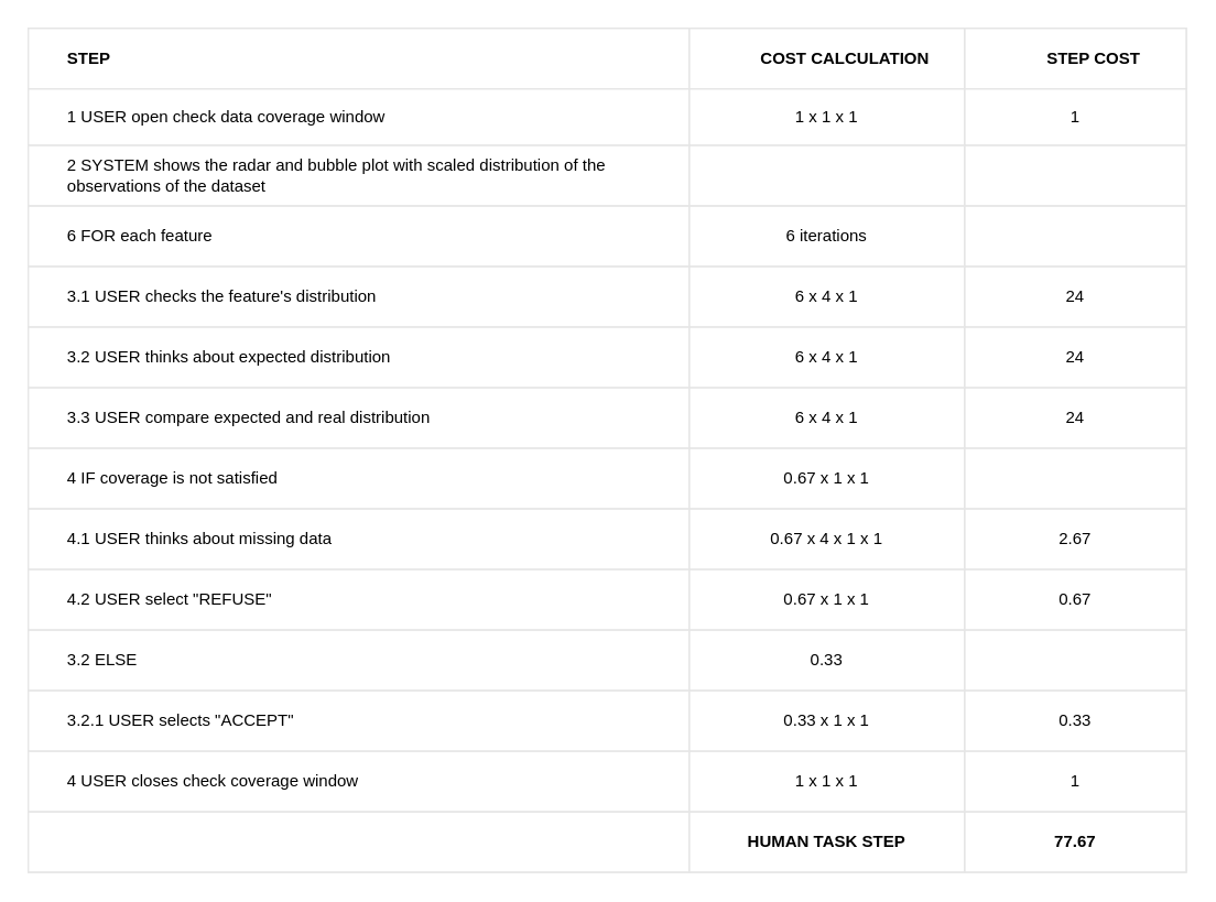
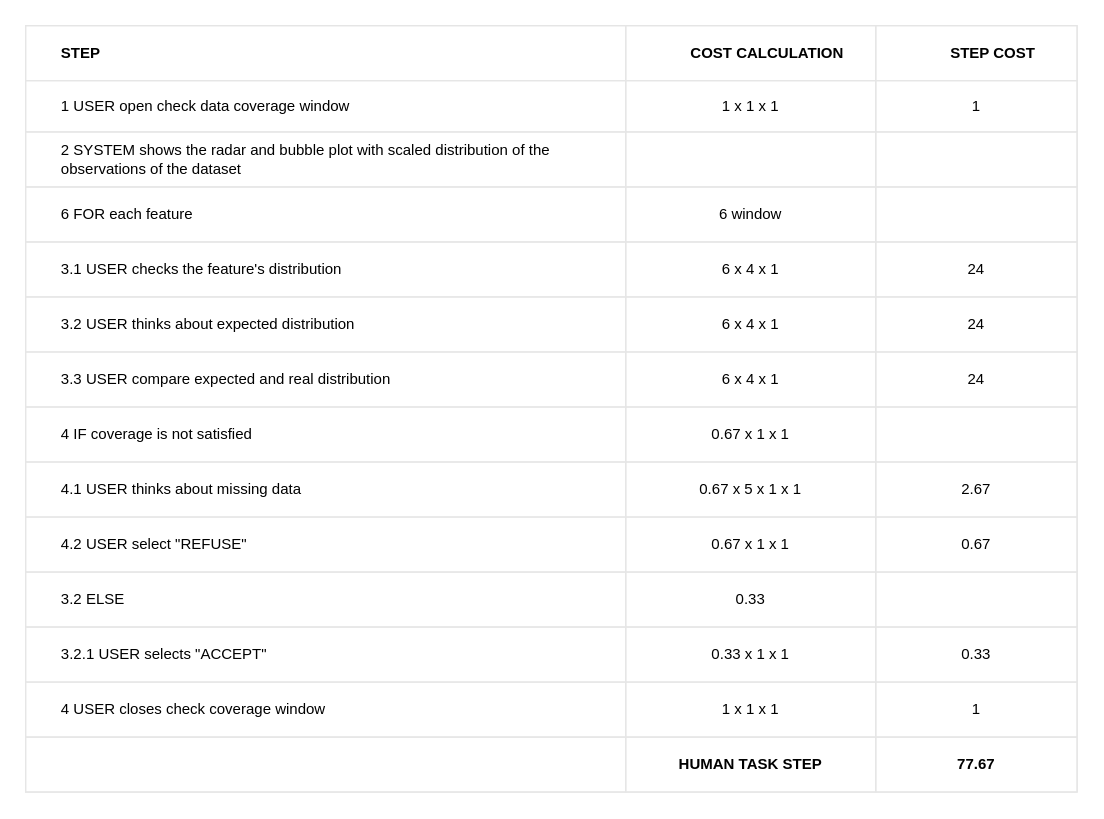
  <mxCell id="0" />
  <mxCell id="1" parent="0" />
  <mxCell id="2" value="" style="childLayout=tableLayout;recursiveResize=0;shadow=0;strokeColor=#E6E6E6;align=center;" parent="1" vertex="1"><mxGeometry x="20" y="20" width="841" height="613" as="geometry" /></mxCell>
  <mxCell id="3" value="" style="shape=tableRow;horizontal=0;startSize=0;swimlaneHead=0;swimlaneBody=0;top=0;left=0;bottom=0;right=0;dropTarget=0;collapsible=0;recursiveResize=0;expand=0;fontStyle=0;fillColor=none;strokeColor=inherit;align=center;" parent="2" vertex="1"><mxGeometry width="841" height="44" as="geometry" /></mxCell>
  <mxCell id="4" value="&lt;span style=&quot;white-space: pre;&quot;&gt;&#09;&lt;/span&gt;STEP" style="connectable=0;recursiveResize=0;strokeColor=inherit;fillColor=none;align=left;whiteSpace=wrap;html=1;fontStyle=1;labelPosition=center;verticalLabelPosition=middle;verticalAlign=middle;" parent="3" vertex="1"><mxGeometry width="480" height="44" as="geometry"><mxRectangle width="480" height="44" as="alternateBounds" /></mxGeometry></mxCell>
  <mxCell id="5" value="&lt;span style=&quot;white-space: pre;&quot;&gt;&#09;&lt;/span&gt;COST CALCULATION" style="connectable=0;recursiveResize=0;strokeColor=inherit;fillColor=none;align=center;whiteSpace=wrap;html=1;fontStyle=1" parent="3" vertex="1"><mxGeometry x="480" width="200" height="44" as="geometry"><mxRectangle width="200" height="44" as="alternateBounds" /></mxGeometry></mxCell>
  <mxCell id="6" value="&lt;span style=&quot;white-space: pre;&quot;&gt;&#09;&lt;/span&gt;STEP COST" style="connectable=0;recursiveResize=0;strokeColor=inherit;fillColor=none;align=center;whiteSpace=wrap;html=1;fontStyle=1" parent="3" vertex="1"><mxGeometry x="680" width="161" height="44" as="geometry"><mxRectangle width="161" height="44" as="alternateBounds" /></mxGeometry></mxCell>
  <mxCell id="7" style="shape=tableRow;horizontal=0;startSize=0;swimlaneHead=0;swimlaneBody=0;top=0;left=0;bottom=0;right=0;dropTarget=0;collapsible=0;recursiveResize=0;expand=0;fontStyle=0;fillColor=none;strokeColor=inherit;align=center;" parent="2" vertex="1"><mxGeometry y="44" width="841" height="41" as="geometry" /></mxCell>
  <mxCell id="8" value="&lt;span style=&quot;white-space: pre;&quot;&gt;&#09;&lt;/span&gt;1 USER open check data coverage window&amp;nbsp;" style="connectable=0;recursiveResize=0;strokeColor=inherit;fillColor=none;align=left;whiteSpace=wrap;html=1;labelPosition=center;verticalLabelPosition=middle;verticalAlign=middle;" parent="7" vertex="1"><mxGeometry width="480" height="41" as="geometry"><mxRectangle width="480" height="41" as="alternateBounds" /></mxGeometry></mxCell>
  <mxCell id="9" value="1 x 1 x 1" style="connectable=0;recursiveResize=0;strokeColor=inherit;fillColor=none;align=center;whiteSpace=wrap;html=1;" parent="7" vertex="1"><mxGeometry x="480" width="200" height="41" as="geometry"><mxRectangle width="200" height="41" as="alternateBounds" /></mxGeometry></mxCell>
  <mxCell id="10" value="1" style="connectable=0;recursiveResize=0;strokeColor=inherit;fillColor=none;align=center;whiteSpace=wrap;html=1;" parent="7" vertex="1"><mxGeometry x="680" width="161" height="41" as="geometry"><mxRectangle width="161" height="41" as="alternateBounds" /></mxGeometry></mxCell>
  <mxCell id="11" style="shape=tableRow;horizontal=0;startSize=0;swimlaneHead=0;swimlaneBody=0;top=0;left=0;bottom=0;right=0;dropTarget=0;collapsible=0;recursiveResize=0;expand=0;fontStyle=0;fillColor=none;strokeColor=inherit;align=center;" parent="2" vertex="1"><mxGeometry y="85" width="841" height="44" as="geometry" /></mxCell>
  <mxCell id="12" value="&lt;span style=&quot;white-space: pre;&quot;&gt;&#09;&lt;/span&gt;2&amp;nbsp;SYSTEM shows the radar and bubble plot with scaled distribution of the &lt;span style=&quot;white-space: pre;&quot;&gt;&#09;&lt;/span&gt;observations of the dataset&amp;nbsp;" style="connectable=0;recursiveResize=0;strokeColor=inherit;fillColor=none;align=left;whiteSpace=wrap;html=1;labelPosition=center;verticalLabelPosition=middle;verticalAlign=middle;" parent="11" vertex="1"><mxGeometry width="480" height="44" as="geometry"><mxRectangle width="480" height="44" as="alternateBounds" /></mxGeometry></mxCell>
  <mxCell id="13" value="" style="connectable=0;recursiveResize=0;strokeColor=inherit;fillColor=none;align=center;whiteSpace=wrap;html=1;" parent="11" vertex="1"><mxGeometry x="480" width="200" height="44" as="geometry"><mxRectangle width="200" height="44" as="alternateBounds" /></mxGeometry></mxCell>
  <mxCell id="14" value="" style="connectable=0;recursiveResize=0;strokeColor=inherit;fillColor=none;align=center;whiteSpace=wrap;html=1;" parent="11" vertex="1"><mxGeometry x="680" width="161" height="44" as="geometry"><mxRectangle width="161" height="44" as="alternateBounds" /></mxGeometry></mxCell>
  <mxCell id="15" style="shape=tableRow;horizontal=0;startSize=0;swimlaneHead=0;swimlaneBody=0;top=0;left=0;bottom=0;right=0;dropTarget=0;collapsible=0;recursiveResize=0;expand=0;fontStyle=0;fillColor=none;strokeColor=inherit;align=center;" vertex="1" parent="2"><mxGeometry y="129" width="841" height="44" as="geometry" /></mxCell>
  <mxCell id="16" value="&lt;span style=&quot;white-space: pre;&quot;&gt;&#09;&lt;/span&gt;6 FOR each feature" style="connectable=0;recursiveResize=0;strokeColor=inherit;fillColor=none;align=left;whiteSpace=wrap;html=1;labelPosition=center;verticalLabelPosition=middle;verticalAlign=middle;" vertex="1" parent="15"><mxGeometry width="480" height="44" as="geometry"><mxRectangle width="480" height="44" as="alternateBounds" /></mxGeometry></mxCell>
- <mxCell id="17" value="6 iterations" style="connectable=0;recursiveResize=0;strokeColor=inherit;fillColor=none;align=center;whiteSpace=wrap;html=1;" vertex="1" parent="15"><mxGeometry x="480" width="200" height="44" as="geometry"><mxRectangle width="200" height="44" as="alternateBounds" /></mxGeometry></mxCell>
+ <mxCell id="17" value="6 window" style="connectable=0;recursiveResize=0;strokeColor=inherit;fillColor=none;align=center;whiteSpace=wrap;html=1;" vertex="1" parent="15"><mxGeometry x="480" width="200" height="44" as="geometry"><mxRectangle width="200" height="44" as="alternateBounds" /></mxGeometry></mxCell>
  <mxCell id="18" style="connectable=0;recursiveResize=0;strokeColor=inherit;fillColor=none;align=center;whiteSpace=wrap;html=1;" vertex="1" parent="15"><mxGeometry x="680" width="161" height="44" as="geometry"><mxRectangle width="161" height="44" as="alternateBounds" /></mxGeometry></mxCell>
  <mxCell id="19" style="shape=tableRow;horizontal=0;startSize=0;swimlaneHead=0;swimlaneBody=0;top=0;left=0;bottom=0;right=0;dropTarget=0;collapsible=0;recursiveResize=0;expand=0;fontStyle=0;fillColor=none;strokeColor=inherit;align=center;" vertex="1" parent="2"><mxGeometry y="173" width="841" height="44" as="geometry" /></mxCell>
  <mxCell id="20" value="&lt;span style=&quot;white-space: pre;&quot;&gt;&#09;&lt;/span&gt;3.1 USER checks the feature's distribution" style="connectable=0;recursiveResize=0;strokeColor=inherit;fillColor=none;align=left;whiteSpace=wrap;html=1;labelPosition=center;verticalLabelPosition=middle;verticalAlign=middle;" vertex="1" parent="19"><mxGeometry width="480" height="44" as="geometry"><mxRectangle width="480" height="44" as="alternateBounds" /></mxGeometry></mxCell>
  <mxCell id="21" value="6 x 4 x 1" style="connectable=0;recursiveResize=0;strokeColor=inherit;fillColor=none;align=center;whiteSpace=wrap;html=1;" vertex="1" parent="19"><mxGeometry x="480" width="200" height="44" as="geometry"><mxRectangle width="200" height="44" as="alternateBounds" /></mxGeometry></mxCell>
  <mxCell id="22" value="24" style="connectable=0;recursiveResize=0;strokeColor=inherit;fillColor=none;align=center;whiteSpace=wrap;html=1;" vertex="1" parent="19"><mxGeometry x="680" width="161" height="44" as="geometry"><mxRectangle width="161" height="44" as="alternateBounds" /></mxGeometry></mxCell>
  <mxCell id="23" style="shape=tableRow;horizontal=0;startSize=0;swimlaneHead=0;swimlaneBody=0;top=0;left=0;bottom=0;right=0;dropTarget=0;collapsible=0;recursiveResize=0;expand=0;fontStyle=0;fillColor=none;strokeColor=inherit;align=center;" vertex="1" parent="2"><mxGeometry y="217" width="841" height="44" as="geometry" /></mxCell>
  <mxCell id="24" value="&lt;span style=&quot;white-space: pre;&quot;&gt;&#09;&lt;/span&gt;3.2 USER thinks about expected distribution" style="connectable=0;recursiveResize=0;strokeColor=inherit;fillColor=none;align=left;whiteSpace=wrap;html=1;labelPosition=center;verticalLabelPosition=middle;verticalAlign=middle;" vertex="1" parent="23"><mxGeometry width="480" height="44" as="geometry"><mxRectangle width="480" height="44" as="alternateBounds" /></mxGeometry></mxCell>
  <mxCell id="25" value="6 x 4 x 1" style="connectable=0;recursiveResize=0;strokeColor=inherit;fillColor=none;align=center;whiteSpace=wrap;html=1;" vertex="1" parent="23"><mxGeometry x="480" width="200" height="44" as="geometry"><mxRectangle width="200" height="44" as="alternateBounds" /></mxGeometry></mxCell>
  <mxCell id="26" value="24" style="connectable=0;recursiveResize=0;strokeColor=inherit;fillColor=none;align=center;whiteSpace=wrap;html=1;" vertex="1" parent="23"><mxGeometry x="680" width="161" height="44" as="geometry"><mxRectangle width="161" height="44" as="alternateBounds" /></mxGeometry></mxCell>
  <mxCell id="27" style="shape=tableRow;horizontal=0;startSize=0;swimlaneHead=0;swimlaneBody=0;top=0;left=0;bottom=0;right=0;dropTarget=0;collapsible=0;recursiveResize=0;expand=0;fontStyle=0;fillColor=none;strokeColor=inherit;align=center;" parent="2" vertex="1"><mxGeometry y="261" width="841" height="44" as="geometry" /></mxCell>
  <mxCell id="28" value="&lt;span style=&quot;white-space: pre;&quot;&gt;&#09;&lt;/span&gt;3.3 USER compare expected and real distribution" style="connectable=0;recursiveResize=0;strokeColor=inherit;fillColor=none;align=left;whiteSpace=wrap;html=1;labelPosition=center;verticalLabelPosition=middle;verticalAlign=middle;" parent="27" vertex="1"><mxGeometry width="480" height="44" as="geometry"><mxRectangle width="480" height="44" as="alternateBounds" /></mxGeometry></mxCell>
  <mxCell id="29" value="6 x 4 x 1" style="connectable=0;recursiveResize=0;strokeColor=inherit;fillColor=none;align=center;whiteSpace=wrap;html=1;" parent="27" vertex="1"><mxGeometry x="480" width="200" height="44" as="geometry"><mxRectangle width="200" height="44" as="alternateBounds" /></mxGeometry></mxCell>
  <mxCell id="30" value="24" style="connectable=0;recursiveResize=0;strokeColor=inherit;fillColor=none;align=center;whiteSpace=wrap;html=1;" parent="27" vertex="1"><mxGeometry x="680" width="161" height="44" as="geometry"><mxRectangle width="161" height="44" as="alternateBounds" /></mxGeometry></mxCell>
  <mxCell id="31" style="shape=tableRow;horizontal=0;startSize=0;swimlaneHead=0;swimlaneBody=0;top=0;left=0;bottom=0;right=0;dropTarget=0;collapsible=0;recursiveResize=0;expand=0;fontStyle=0;fillColor=none;strokeColor=inherit;align=center;" parent="2" vertex="1"><mxGeometry y="305" width="841" height="44" as="geometry" /></mxCell>
  <mxCell id="32" value="&lt;span style=&quot;white-space: pre;&quot;&gt;&#09;&lt;/span&gt;4 IF coverage is not satisfied" style="connectable=0;recursiveResize=0;strokeColor=inherit;fillColor=none;align=left;whiteSpace=wrap;html=1;labelPosition=center;verticalLabelPosition=middle;verticalAlign=middle;" parent="31" vertex="1"><mxGeometry width="480" height="44" as="geometry"><mxRectangle width="480" height="44" as="alternateBounds" /></mxGeometry></mxCell>
  <mxCell id="33" value="&lt;span style=&quot;&quot;&gt;&lt;span style=&quot;white-space: pre;&quot;&gt;0.67&lt;/span&gt;&lt;/span&gt;&amp;nbsp;x 1 x 1" style="connectable=0;recursiveResize=0;strokeColor=inherit;fillColor=none;align=center;whiteSpace=wrap;html=1;" parent="31" vertex="1"><mxGeometry x="480" width="200" height="44" as="geometry"><mxRectangle width="200" height="44" as="alternateBounds" /></mxGeometry></mxCell>
  <mxCell id="34" value="" style="connectable=0;recursiveResize=0;strokeColor=inherit;fillColor=none;align=center;whiteSpace=wrap;html=1;" parent="31" vertex="1"><mxGeometry x="680" width="161" height="44" as="geometry"><mxRectangle width="161" height="44" as="alternateBounds" /></mxGeometry></mxCell>
  <mxCell id="35" style="shape=tableRow;horizontal=0;startSize=0;swimlaneHead=0;swimlaneBody=0;top=0;left=0;bottom=0;right=0;dropTarget=0;collapsible=0;recursiveResize=0;expand=0;fontStyle=0;fillColor=none;strokeColor=inherit;align=center;" vertex="1" parent="2"><mxGeometry y="349" width="841" height="44" as="geometry" /></mxCell>
  <mxCell id="36" value="&lt;span style=&quot;white-space: pre;&quot;&gt;&#09;&lt;/span&gt;4.1 USER thinks about missing data&amp;nbsp;" style="connectable=0;recursiveResize=0;strokeColor=inherit;fillColor=none;align=left;whiteSpace=wrap;html=1;labelPosition=center;verticalLabelPosition=middle;verticalAlign=middle;" vertex="1" parent="35"><mxGeometry width="480" height="44" as="geometry"><mxRectangle width="480" height="44" as="alternateBounds" /></mxGeometry></mxCell>
- <mxCell id="37" value="0.67 x 4 x 1 x 1" style="connectable=0;recursiveResize=0;strokeColor=inherit;fillColor=none;align=center;whiteSpace=wrap;html=1;" vertex="1" parent="35"><mxGeometry x="480" width="200" height="44" as="geometry"><mxRectangle width="200" height="44" as="alternateBounds" /></mxGeometry></mxCell>
+ <mxCell id="37" value="0.67 x 5 x 1 x 1" style="connectable=0;recursiveResize=0;strokeColor=inherit;fillColor=none;align=center;whiteSpace=wrap;html=1;" vertex="1" parent="35"><mxGeometry x="480" width="200" height="44" as="geometry"><mxRectangle width="200" height="44" as="alternateBounds" /></mxGeometry></mxCell>
  <mxCell id="38" value="2.67" style="connectable=0;recursiveResize=0;strokeColor=inherit;fillColor=none;align=center;whiteSpace=wrap;html=1;" vertex="1" parent="35"><mxGeometry x="680" width="161" height="44" as="geometry"><mxRectangle width="161" height="44" as="alternateBounds" /></mxGeometry></mxCell>
  <mxCell id="39" style="shape=tableRow;horizontal=0;startSize=0;swimlaneHead=0;swimlaneBody=0;top=0;left=0;bottom=0;right=0;dropTarget=0;collapsible=0;recursiveResize=0;expand=0;fontStyle=0;fillColor=none;strokeColor=inherit;align=center;" vertex="1" parent="2"><mxGeometry y="393" width="841" height="44" as="geometry" /></mxCell>
  <mxCell id="40" value="&lt;span style=&quot;white-space: pre;&quot;&gt;&#09;&lt;/span&gt;4.2 USER select &quot;REFUSE&quot;" style="connectable=0;recursiveResize=0;strokeColor=inherit;fillColor=none;align=left;whiteSpace=wrap;html=1;labelPosition=center;verticalLabelPosition=middle;verticalAlign=middle;" vertex="1" parent="39"><mxGeometry width="480" height="44" as="geometry"><mxRectangle width="480" height="44" as="alternateBounds" /></mxGeometry></mxCell>
  <mxCell id="41" value="0.67 x 1 x 1" style="connectable=0;recursiveResize=0;strokeColor=inherit;fillColor=none;align=center;whiteSpace=wrap;html=1;" vertex="1" parent="39"><mxGeometry x="480" width="200" height="44" as="geometry"><mxRectangle width="200" height="44" as="alternateBounds" /></mxGeometry></mxCell>
  <mxCell id="42" value="0.67" style="connectable=0;recursiveResize=0;strokeColor=inherit;fillColor=none;align=center;whiteSpace=wrap;html=1;" vertex="1" parent="39"><mxGeometry x="680" width="161" height="44" as="geometry"><mxRectangle width="161" height="44" as="alternateBounds" /></mxGeometry></mxCell>
  <mxCell id="43" style="shape=tableRow;horizontal=0;startSize=0;swimlaneHead=0;swimlaneBody=0;top=0;left=0;bottom=0;right=0;dropTarget=0;collapsible=0;recursiveResize=0;expand=0;fontStyle=0;fillColor=none;strokeColor=inherit;align=center;" vertex="1" parent="2"><mxGeometry y="437" width="841" height="44" as="geometry" /></mxCell>
  <mxCell id="44" value="&lt;span style=&quot;white-space: pre;&quot;&gt;&#09;&lt;/span&gt;3.2 ELSE" style="connectable=0;recursiveResize=0;strokeColor=inherit;fillColor=none;align=left;whiteSpace=wrap;html=1;labelPosition=center;verticalLabelPosition=middle;verticalAlign=middle;" vertex="1" parent="43"><mxGeometry width="480" height="44" as="geometry"><mxRectangle width="480" height="44" as="alternateBounds" /></mxGeometry></mxCell>
  <mxCell id="45" value="0.33" style="connectable=0;recursiveResize=0;strokeColor=inherit;fillColor=none;align=center;whiteSpace=wrap;html=1;" vertex="1" parent="43"><mxGeometry x="480" width="200" height="44" as="geometry"><mxRectangle width="200" height="44" as="alternateBounds" /></mxGeometry></mxCell>
  <mxCell id="46" style="connectable=0;recursiveResize=0;strokeColor=inherit;fillColor=none;align=center;whiteSpace=wrap;html=1;" vertex="1" parent="43"><mxGeometry x="680" width="161" height="44" as="geometry"><mxRectangle width="161" height="44" as="alternateBounds" /></mxGeometry></mxCell>
  <mxCell id="47" style="shape=tableRow;horizontal=0;startSize=0;swimlaneHead=0;swimlaneBody=0;top=0;left=0;bottom=0;right=0;dropTarget=0;collapsible=0;recursiveResize=0;expand=0;fontStyle=0;fillColor=none;strokeColor=inherit;align=center;" vertex="1" parent="2"><mxGeometry y="481" width="841" height="44" as="geometry" /></mxCell>
  <mxCell id="48" value="&lt;span style=&quot;white-space: pre;&quot;&gt;&#09;&lt;/span&gt;3.2.1 USER selects &quot;ACCEPT&quot;" style="connectable=0;recursiveResize=0;strokeColor=inherit;fillColor=none;align=left;whiteSpace=wrap;html=1;labelPosition=center;verticalLabelPosition=middle;verticalAlign=middle;" vertex="1" parent="47"><mxGeometry width="480" height="44" as="geometry"><mxRectangle width="480" height="44" as="alternateBounds" /></mxGeometry></mxCell>
  <mxCell id="49" value="0.33 x 1 x 1" style="connectable=0;recursiveResize=0;strokeColor=inherit;fillColor=none;align=center;whiteSpace=wrap;html=1;" vertex="1" parent="47"><mxGeometry x="480" width="200" height="44" as="geometry"><mxRectangle width="200" height="44" as="alternateBounds" /></mxGeometry></mxCell>
  <mxCell id="50" value="0.33" style="connectable=0;recursiveResize=0;strokeColor=inherit;fillColor=none;align=center;whiteSpace=wrap;html=1;" vertex="1" parent="47"><mxGeometry x="680" width="161" height="44" as="geometry"><mxRectangle width="161" height="44" as="alternateBounds" /></mxGeometry></mxCell>
  <mxCell id="51" style="shape=tableRow;horizontal=0;startSize=0;swimlaneHead=0;swimlaneBody=0;top=0;left=0;bottom=0;right=0;dropTarget=0;collapsible=0;recursiveResize=0;expand=0;fontStyle=0;fillColor=none;strokeColor=inherit;align=center;" parent="2" vertex="1"><mxGeometry y="525" width="841" height="44" as="geometry" /></mxCell>
  <mxCell id="52" value="&lt;span style=&quot;white-space: pre;&quot;&gt;&#09;&lt;/span&gt;4&amp;nbsp;USER closes check coverage window&amp;nbsp;" style="connectable=0;recursiveResize=0;strokeColor=inherit;fillColor=none;align=left;whiteSpace=wrap;html=1;labelPosition=center;verticalLabelPosition=middle;verticalAlign=middle;" parent="51" vertex="1"><mxGeometry width="480" height="44" as="geometry"><mxRectangle width="480" height="44" as="alternateBounds" /></mxGeometry></mxCell>
  <mxCell id="53" value="1 x 1 x 1" style="connectable=0;recursiveResize=0;strokeColor=inherit;fillColor=none;align=center;whiteSpace=wrap;html=1;" parent="51" vertex="1"><mxGeometry x="480" width="200" height="44" as="geometry"><mxRectangle width="200" height="44" as="alternateBounds" /></mxGeometry></mxCell>
  <mxCell id="54" value="1" style="connectable=0;recursiveResize=0;strokeColor=inherit;fillColor=none;align=center;whiteSpace=wrap;html=1;" parent="51" vertex="1"><mxGeometry x="680" width="161" height="44" as="geometry"><mxRectangle width="161" height="44" as="alternateBounds" /></mxGeometry></mxCell>
  <mxCell id="55" style="shape=tableRow;horizontal=0;startSize=0;swimlaneHead=0;swimlaneBody=0;top=0;left=0;bottom=0;right=0;dropTarget=0;collapsible=0;recursiveResize=0;expand=0;fontStyle=0;fillColor=none;strokeColor=inherit;align=center;" parent="2" vertex="1"><mxGeometry y="569" width="841" height="44" as="geometry" /></mxCell>
  <mxCell id="56" style="connectable=0;recursiveResize=0;strokeColor=inherit;fillColor=none;align=left;whiteSpace=wrap;html=1;labelPosition=center;verticalLabelPosition=middle;verticalAlign=middle;" parent="55" vertex="1"><mxGeometry width="480" height="44" as="geometry"><mxRectangle width="480" height="44" as="alternateBounds" /></mxGeometry></mxCell>
  <mxCell id="57" value="&lt;span style=&quot;font-weight: 700;&quot;&gt;HUMAN TASK STEP&lt;/span&gt;" style="connectable=0;recursiveResize=0;strokeColor=inherit;fillColor=none;align=center;whiteSpace=wrap;html=1;" parent="55" vertex="1"><mxGeometry x="480" width="200" height="44" as="geometry"><mxRectangle width="200" height="44" as="alternateBounds" /></mxGeometry></mxCell>
  <mxCell id="58" value="77.67" style="connectable=0;recursiveResize=0;strokeColor=inherit;fillColor=none;align=center;whiteSpace=wrap;html=1;fontStyle=1" parent="55" vertex="1"><mxGeometry x="680" width="161" height="44" as="geometry"><mxRectangle width="161" height="44" as="alternateBounds" /></mxGeometry></mxCell>
